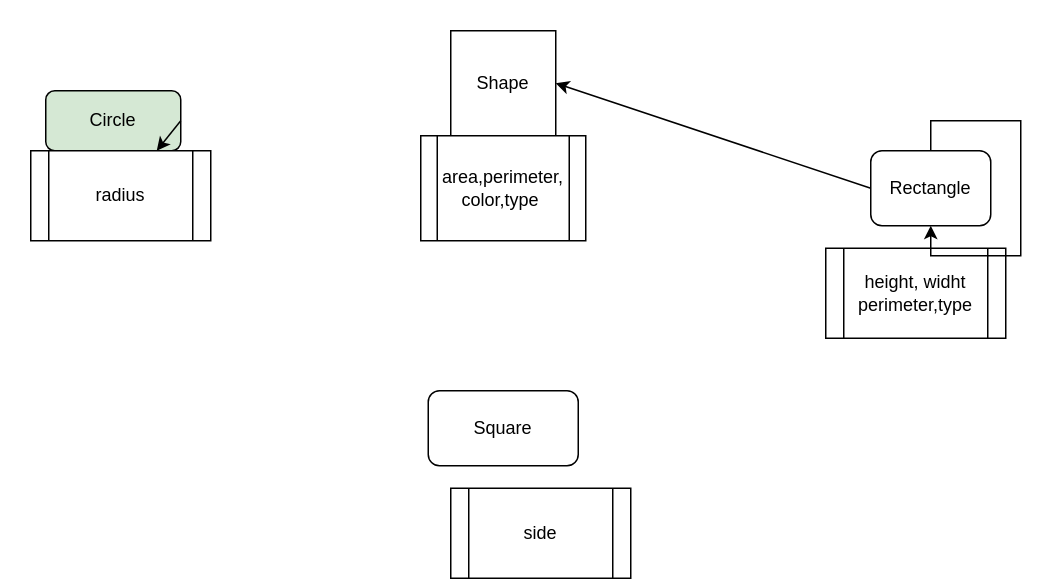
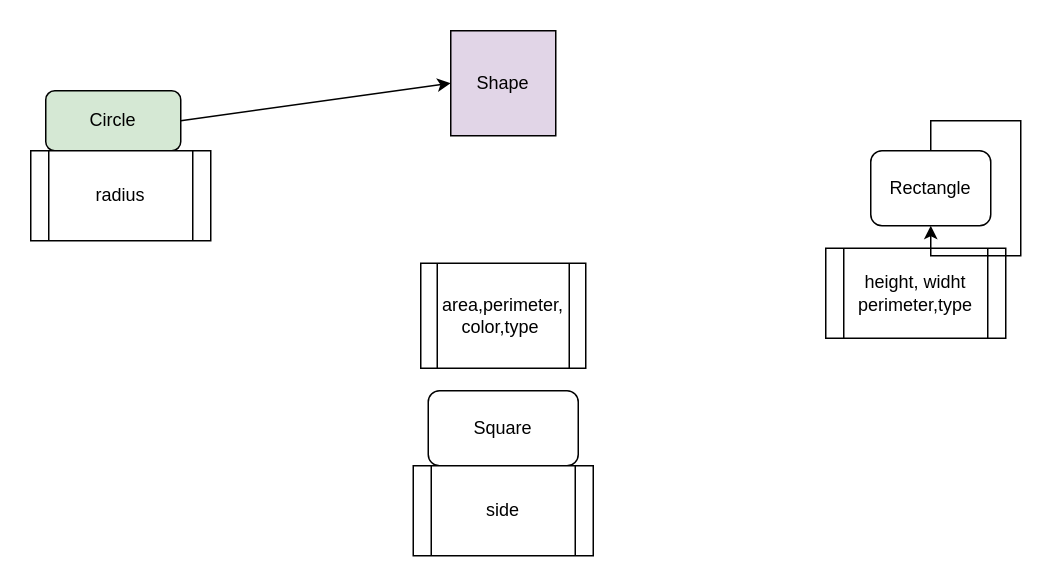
  <mxCell id="0" />
  <mxCell id="1" parent="0" />
- <mxCell id="2" value="Shape" style="whiteSpace=wrap;html=1;aspect=fixed;" vertex="1" parent="1"><mxGeometry x="300" y="20" width="70" height="70" as="geometry" /></mxCell>
- <mxCell id="3" value="area,perimeter,&lt;br&gt;color,type&amp;nbsp;" style="shape=process;whiteSpace=wrap;html=1;backgroundOutline=1;" vertex="1" parent="1"><mxGeometry x="280" y="90" width="110" height="70" as="geometry" /></mxCell>
+ <mxCell id="2" value="Shape" style="whiteSpace=wrap;html=1;aspect=fixed;fillColor=#e1d5e7;" vertex="1" parent="1"><mxGeometry x="300" y="20" width="70" height="70" as="geometry" /></mxCell>
+ <mxCell id="3" value="area,perimeter,&lt;br&gt;color,type&amp;nbsp;" style="shape=process;whiteSpace=wrap;html=1;backgroundOutline=1;" vertex="1" parent="1"><mxGeometry x="280" y="175" width="110" height="70" as="geometry" /></mxCell>
  <mxCell id="4" value="Rectangle" style="rounded=1;whiteSpace=wrap;html=1;" vertex="1" parent="1"><mxGeometry x="580" y="100" width="80" height="50" as="geometry" /></mxCell>
  <mxCell id="5" value="height, widht&lt;br&gt;perimeter,type" style="shape=process;whiteSpace=wrap;html=1;backgroundOutline=1;" vertex="1" parent="1"><mxGeometry x="550" y="165" width="120" height="60" as="geometry" /></mxCell>
  <mxCell id="6" value="Square" style="rounded=1;whiteSpace=wrap;html=1;" vertex="1" parent="1"><mxGeometry x="285" y="260" width="100" height="50" as="geometry" /></mxCell>
- <mxCell id="7" value="side" style="shape=process;whiteSpace=wrap;html=1;backgroundOutline=1;" vertex="1" parent="1"><mxGeometry x="300" y="325" width="120" height="60" as="geometry" /></mxCell>
+ <mxCell id="7" value="side" style="shape=process;whiteSpace=wrap;html=1;backgroundOutline=1;" vertex="1" parent="1"><mxGeometry x="275" y="310" width="120" height="60" as="geometry" /></mxCell>
  <mxCell id="8" value="Circle" style="rounded=1;whiteSpace=wrap;html=1;fillColor=#d5e8d4;" vertex="1" parent="1"><mxGeometry x="30" y="60" width="90" height="40" as="geometry" /></mxCell>
  <mxCell id="9" value="radius" style="shape=process;whiteSpace=wrap;html=1;backgroundOutline=1;" vertex="1" parent="1"><mxGeometry x="20" y="100" width="120" height="60" as="geometry" /></mxCell>
- <mxCell id="10" value="" style="endArrow=classic;html=1;rounded=0;exitX=1;exitY=0.5;exitDx=0;exitDy=0;" edge="1" parent="1" source="8" target="9"><mxGeometry width="50" height="50" relative="1" as="geometry"><mxPoint x="180" y="130" as="sourcePoint" /><mxPoint x="230" y="80" as="targetPoint" /></mxGeometry></mxCell>
- <mxCell id="11" value="" style="endArrow=classic;html=1;rounded=0;entryX=1;entryY=0.5;entryDx=0;entryDy=0;exitX=0;exitY=0.5;exitDx=0;exitDy=0;" edge="1" parent="1" source="4" target="2"><mxGeometry width="50" height="50" relative="1" as="geometry"><mxPoint x="420" y="110" as="sourcePoint" /><mxPoint x="470" y="60" as="targetPoint" /></mxGeometry></mxCell>
+ <mxCell id="10" value="" style="endArrow=classic;html=1;rounded=0;exitX=1;exitY=0.5;exitDx=0;exitDy=0;entryX=0;entryY=0.5;entryDx=0;entryDy=0;" edge="1" parent="1" source="8" target="2"><mxGeometry width="50" height="50" relative="1" as="geometry"><mxPoint x="180" y="130" as="sourcePoint" /><mxPoint x="230" y="80" as="targetPoint" /></mxGeometry></mxCell>
  <mxCell id="12" style="edgeStyle=orthogonalEdgeStyle;rounded=0;orthogonalLoop=1;jettySize=auto;html=1;exitX=0.5;exitY=0;exitDx=0;exitDy=0;" edge="1" parent="1" source="4" target="4"><mxGeometry relative="1" as="geometry" /></mxCell>
